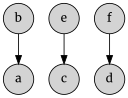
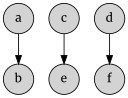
  digraph {
    fontname=Merriweather
    rankdir=TB
    node [fontname=Merriweather shape=circle style=filled]
    edge [fontname=Merriweather]
    a
    b
    c
    e
    d
    f
-   b -> a
-   e -> c
-   f -> d
+   a -> b
+   c -> e
+   d -> f
  }
